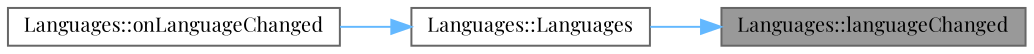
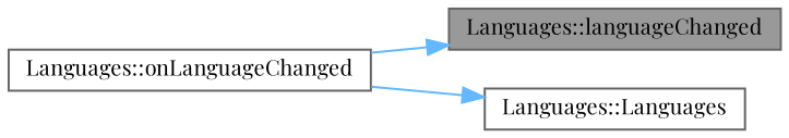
  digraph {
    fontname="Playfair Display"
    rankdir=RL
    node [color=grey40 fillcolor=white fontname="Playfair Display" fontsize=10 shape=box style=filled]
    edge [color=steelblue1 dir=back fontname="Playfair Display" fontsize=10 labelfontname=Helvetica labelfontsize=10 style=solid]
    n1 [color=gray40 fillcolor=grey60 fontcolor=black height=0.2 label="Languages::languageChanged" width=0.4]
    n2 [height=0.2 label="Languages::onLanguageChanged" width=0.4]
    n3 [height=0.2 label="Languages::Languages" width=0.4]
-   n1 -> n3
+   n1 -> n2
    n3 -> n2
  }
